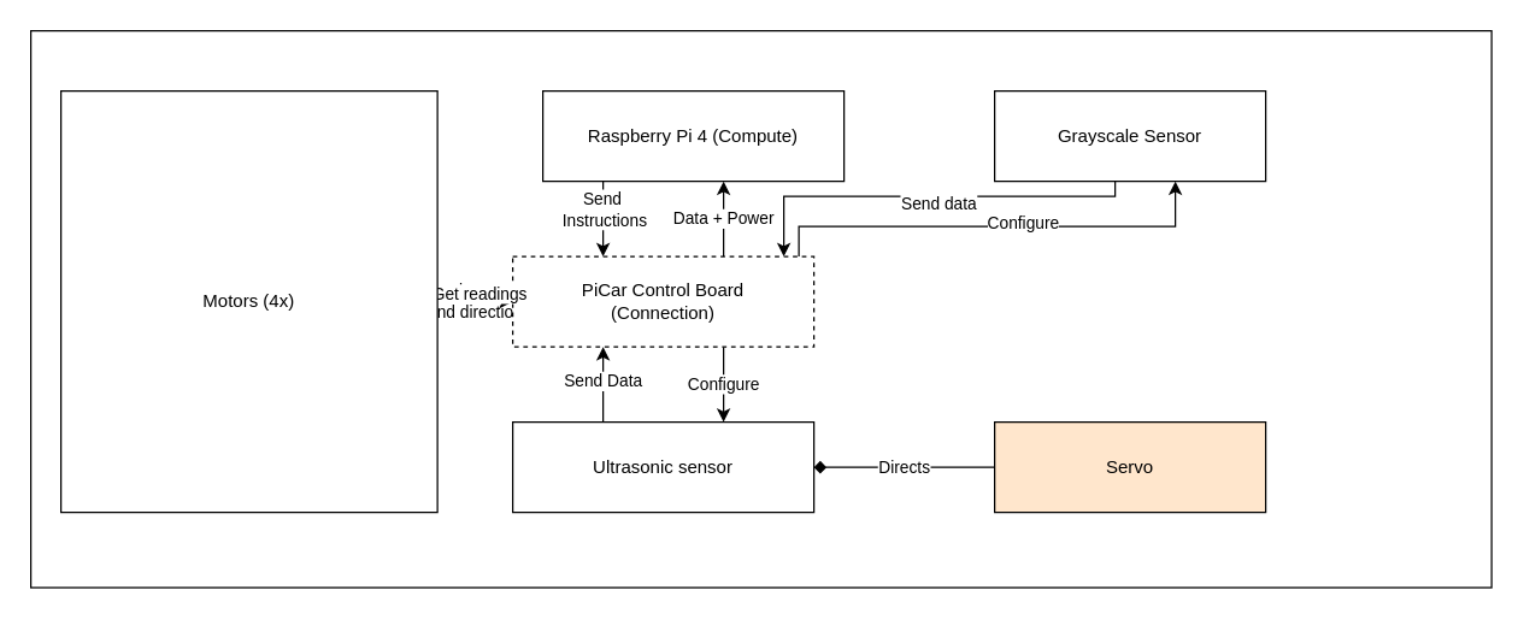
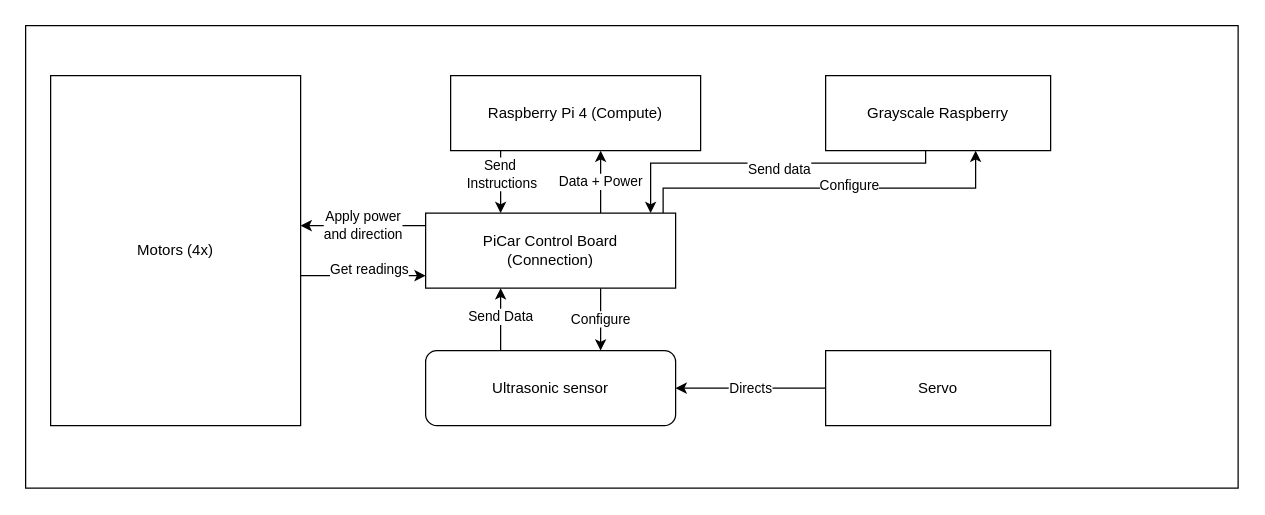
  <mxCell id="0" />
  <mxCell id="1" parent="0" />
  <mxCell id="2" value="" style="rounded=0;whiteSpace=wrap;html=1;" vertex="1" parent="1"><mxGeometry x="20" y="20" width="970" height="370" as="geometry" /></mxCell>
  <mxCell id="3" value="" style="edgeStyle=orthogonalEdgeStyle;rounded=0;orthogonalLoop=1;jettySize=auto;html=1;" edge="1" parent="1" source="5" target="11"><mxGeometry relative="1" as="geometry"><Array as="points"><mxPoint x="400" y="140" /><mxPoint x="400" y="140" /></Array></mxGeometry></mxCell>
  <mxCell id="4" value="Send&amp;nbsp;&lt;br&gt;Instructions" style="edgeLabel;html=1;align=center;verticalAlign=middle;resizable=0;points=[];" vertex="1" connectable="0" parent="3"><mxGeometry x="-0.28" relative="1" as="geometry"><mxPoint as="offset" /></mxGeometry></mxCell>
  <mxCell id="5" value="Raspberry Pi 4 (Compute)" style="rounded=0;whiteSpace=wrap;html=1;" vertex="1" parent="1"><mxGeometry x="360" y="60" width="200" height="60" as="geometry" /></mxCell>
  <mxCell id="6" value="Data + Power" style="edgeStyle=orthogonalEdgeStyle;rounded=0;orthogonalLoop=1;jettySize=auto;html=1;" edge="1" parent="1" source="11" target="5"><mxGeometry relative="1" as="geometry"><Array as="points"><mxPoint x="480" y="140" /><mxPoint x="480" y="140" /></Array></mxGeometry></mxCell>
  <mxCell id="7" value="Configure" style="edgeStyle=orthogonalEdgeStyle;rounded=0;orthogonalLoop=1;jettySize=auto;html=1;" edge="1" parent="1" source="11" target="14"><mxGeometry relative="1" as="geometry"><Array as="points"><mxPoint x="480" y="260" /><mxPoint x="480" y="260" /></Array></mxGeometry></mxCell>
  <mxCell id="8" style="edgeStyle=orthogonalEdgeStyle;rounded=0;orthogonalLoop=1;jettySize=auto;html=1;" edge="1" parent="1" source="11" target="20"><mxGeometry relative="1" as="geometry"><Array as="points"><mxPoint x="530" y="150" /><mxPoint x="780" y="150" /></Array></mxGeometry></mxCell>
  <mxCell id="9" value="Configure" style="edgeLabel;html=1;align=center;verticalAlign=middle;resizable=0;points=[];" vertex="1" connectable="0" parent="8"><mxGeometry x="0.118" y="3" relative="1" as="geometry"><mxPoint as="offset" /></mxGeometry></mxCell>
  <mxCell id="10" value="Apply power&lt;br&gt;and direction" style="edgeStyle=orthogonalEdgeStyle;rounded=0;orthogonalLoop=1;jettySize=auto;html=1;" edge="1" parent="1" source="11" target="17"><mxGeometry relative="1" as="geometry"><Array as="points"><mxPoint x="290" y="180" /><mxPoint x="290" y="180" /></Array></mxGeometry></mxCell>
- <mxCell id="11" value="PiCar Control Board&lt;br&gt;(Connection)" style="rounded=0;whiteSpace=wrap;html=1;dashed=1;" vertex="1" parent="1"><mxGeometry x="340" y="170" width="200" height="60" as="geometry" /></mxCell>
+ <mxCell id="11" value="PiCar Control Board&lt;br&gt;(Connection)" style="rounded=0;whiteSpace=wrap;html=1;" vertex="1" parent="1"><mxGeometry x="340" y="170" width="200" height="60" as="geometry" /></mxCell>
  <mxCell id="12" style="edgeStyle=orthogonalEdgeStyle;rounded=0;orthogonalLoop=1;jettySize=auto;html=1;" edge="1" parent="1" source="14" target="11"><mxGeometry relative="1" as="geometry"><Array as="points"><mxPoint x="400" y="250" /><mxPoint x="400" y="250" /></Array></mxGeometry></mxCell>
  <mxCell id="13" value="Send Data" style="edgeLabel;html=1;align=center;verticalAlign=middle;resizable=0;points=[];" vertex="1" connectable="0" parent="12"><mxGeometry x="0.12" y="1" relative="1" as="geometry"><mxPoint as="offset" /></mxGeometry></mxCell>
- <mxCell id="14" value="Ultrasonic sensor" style="rounded=0;whiteSpace=wrap;html=1;" vertex="1" parent="1"><mxGeometry x="340" y="280" width="200" height="60" as="geometry" /></mxCell>
+ <mxCell id="14" value="Ultrasonic sensor" style="whiteSpace=wrap;html=1;rounded=1;" vertex="1" parent="1"><mxGeometry x="340" y="280" width="200" height="60" as="geometry" /></mxCell>
  <mxCell id="15" style="edgeStyle=orthogonalEdgeStyle;rounded=0;orthogonalLoop=1;jettySize=auto;html=1;" edge="1" parent="1" source="17" target="11"><mxGeometry relative="1" as="geometry"><Array as="points"><mxPoint x="290" y="220" /><mxPoint x="290" y="220" /></Array></mxGeometry></mxCell>
  <mxCell id="16" value="Get readings" style="edgeLabel;html=1;align=center;verticalAlign=middle;resizable=0;points=[];" vertex="1" connectable="0" parent="15"><mxGeometry x="0.08" y="6" relative="1" as="geometry"><mxPoint as="offset" /></mxGeometry></mxCell>
- <mxCell id="17" value="Motors (4x)" style="rounded=0;whiteSpace=wrap;html=1;" vertex="1" parent="1"><mxGeometry x="40" y="60" width="250" height="280" as="geometry" /></mxCell>
+ <mxCell id="17" value="Motors (4x)" style="rounded=0;whiteSpace=wrap;html=1;" vertex="1" parent="1"><mxGeometry x="40" y="60" width="200" height="280" as="geometry" /></mxCell>
  <mxCell id="18" style="edgeStyle=orthogonalEdgeStyle;rounded=0;orthogonalLoop=1;jettySize=auto;html=1;" edge="1" parent="1" source="20" target="11"><mxGeometry relative="1" as="geometry"><Array as="points"><mxPoint x="740" y="130" /><mxPoint x="520" y="130" /></Array></mxGeometry></mxCell>
  <mxCell id="19" value="Send data" style="edgeLabel;html=1;align=center;verticalAlign=middle;resizable=0;points=[];" vertex="1" connectable="0" parent="18"><mxGeometry x="-0.049" y="4" relative="1" as="geometry"><mxPoint as="offset" /></mxGeometry></mxCell>
- <mxCell id="20" value="Grayscale Sensor" style="rounded=0;whiteSpace=wrap;html=1;" vertex="1" parent="1"><mxGeometry x="660" y="60" width="180" height="60" as="geometry" /></mxCell>
- <mxCell id="21" value="Directs" style="edgeStyle=orthogonalEdgeStyle;rounded=0;orthogonalLoop=1;jettySize=auto;html=1;endArrow=diamond;" edge="1" parent="1" source="22" target="14"><mxGeometry relative="1" as="geometry" /></mxCell>
- <mxCell id="22" value="Servo" style="rounded=0;whiteSpace=wrap;html=1;fillColor=#ffe6cc;" vertex="1" parent="1"><mxGeometry x="660" y="280" width="180" height="60" as="geometry" /></mxCell>
+ <mxCell id="20" value="Grayscale Raspberry" style="rounded=0;whiteSpace=wrap;html=1;" vertex="1" parent="1"><mxGeometry x="660" y="60" width="180" height="60" as="geometry" /></mxCell>
+ <mxCell id="21" value="Directs" style="edgeStyle=orthogonalEdgeStyle;rounded=0;orthogonalLoop=1;jettySize=auto;html=1;" edge="1" parent="1" source="22" target="14"><mxGeometry relative="1" as="geometry" /></mxCell>
+ <mxCell id="22" value="Servo" style="rounded=0;whiteSpace=wrap;html=1;" vertex="1" parent="1"><mxGeometry x="660" y="280" width="180" height="60" as="geometry" /></mxCell>
